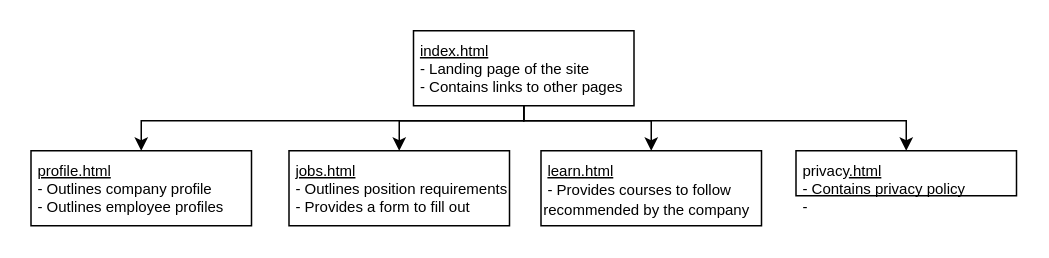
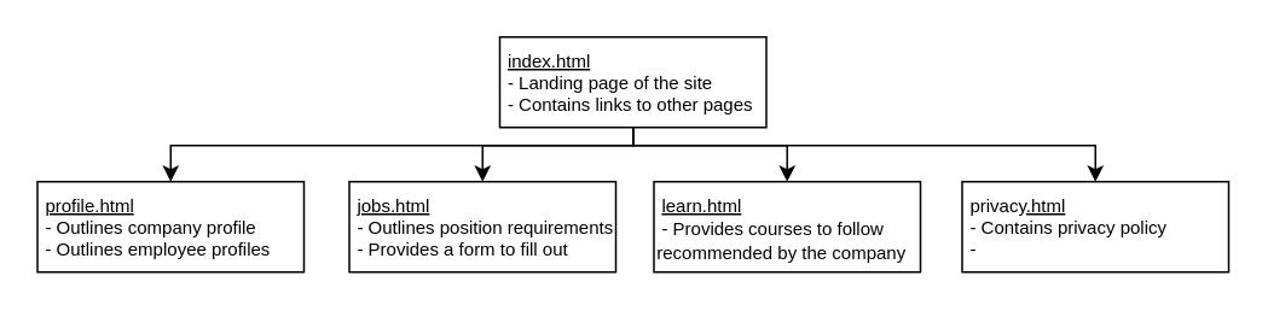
  <mxCell id="0" />
  <mxCell id="1" parent="0" />
  <mxCell id="2" style="edgeStyle=orthogonalEdgeStyle;rounded=0;orthogonalLoop=1;jettySize=auto;html=1;entryX=0.5;entryY=0;entryDx=0;entryDy=0;" edge="1" parent="1" source="6" target="10"><mxGeometry relative="1" as="geometry"><Array as="points"><mxPoint x="348" y="80" /><mxPoint x="604" y="80" /></Array></mxGeometry></mxCell>
  <mxCell id="3" style="edgeStyle=orthogonalEdgeStyle;rounded=0;orthogonalLoop=1;jettySize=auto;html=1;entryX=0.5;entryY=0;entryDx=0;entryDy=0;" edge="1" parent="1" source="6" target="8"><mxGeometry relative="1" as="geometry"><Array as="points"><mxPoint x="348" y="80" /><mxPoint x="434" y="80" /></Array></mxGeometry></mxCell>
  <mxCell id="4" style="edgeStyle=orthogonalEdgeStyle;rounded=0;orthogonalLoop=1;jettySize=auto;html=1;entryX=0.5;entryY=0;entryDx=0;entryDy=0;" edge="1" parent="1" source="6" target="7"><mxGeometry relative="1" as="geometry"><Array as="points"><mxPoint x="348" y="80" /><mxPoint x="266" y="80" /></Array></mxGeometry></mxCell>
  <mxCell id="5" style="edgeStyle=orthogonalEdgeStyle;rounded=0;orthogonalLoop=1;jettySize=auto;html=1;entryX=0.5;entryY=0;entryDx=0;entryDy=0;" edge="1" parent="1" source="6" target="9"><mxGeometry relative="1" as="geometry"><Array as="points"><mxPoint x="348" y="80" /><mxPoint x="94" y="80" /></Array></mxGeometry></mxCell>
  <mxCell id="6" value="&lt;div style=&quot;line-height: 100%;&quot;&gt;&lt;font style=&quot;font-size: 10px; line-height: 100%;&quot;&gt;&amp;nbsp;&lt;u&gt;index.html&lt;/u&gt;&lt;/font&gt;&lt;div&gt;&lt;font style=&quot;font-size: 10px; line-height: 100%;&quot;&gt;&amp;nbsp;- Landing page of the site&lt;/font&gt;&lt;/div&gt;&lt;div&gt;&lt;font style=&quot;font-size: 10px; line-height: 100%;&quot;&gt;&amp;nbsp;- Contains links to other pages&lt;/font&gt;&lt;/div&gt;&lt;/div&gt;" style="rounded=0;whiteSpace=wrap;html=1;align=left;verticalAlign=top;" parent="1" vertex="1"><mxGeometry x="275" y="20" width="147" height="50" as="geometry" /></mxCell>
  <mxCell id="7" value="&lt;div style=&quot;line-height: 100%;&quot;&gt;&lt;font style=&quot;font-size: 10px; line-height: 100%;&quot;&gt;&amp;nbsp;&lt;u&gt;jobs.html&lt;/u&gt;&lt;/font&gt;&lt;div&gt;&lt;font style=&quot;font-size: 10px; line-height: 100%;&quot;&gt;&amp;nbsp;- Outlines position requirements&lt;/font&gt;&lt;/div&gt;&lt;div&gt;&lt;font style=&quot;font-size: 10px; line-height: 100%;&quot;&gt;&amp;nbsp;- Provides a form to fill out&lt;/font&gt;&lt;/div&gt;&lt;/div&gt;" style="rounded=0;whiteSpace=wrap;html=1;align=left;verticalAlign=top;" parent="1" vertex="1"><mxGeometry x="192" y="100" width="147" height="50" as="geometry" /></mxCell>
  <mxCell id="8" value="&lt;div style=&quot;line-height: 100%;&quot;&gt;&lt;span style=&quot;font-size: 10px;&quot;&gt;&amp;nbsp;&lt;u&gt;learn.html&lt;/u&gt;&lt;/span&gt;&lt;/div&gt;&lt;div style=&quot;line-height: 100%;&quot;&gt;&lt;span style=&quot;font-size: 10px;&quot;&gt;&amp;nbsp;- Provides courses to follow recommended by the company&lt;/span&gt;&lt;/div&gt;" style="rounded=0;whiteSpace=wrap;html=1;align=left;verticalAlign=top;" parent="1" vertex="1"><mxGeometry x="360" y="100" width="147" height="50" as="geometry" /></mxCell>
  <mxCell id="9" value="&lt;div style=&quot;line-height: 100%;&quot;&gt;&lt;font style=&quot;font-size: 10px; line-height: 100%;&quot;&gt;&amp;nbsp;&lt;u&gt;profile.html&lt;/u&gt;&lt;/font&gt;&lt;div&gt;&lt;font style=&quot;font-size: 10px; line-height: 100%;&quot;&gt;&amp;nbsp;- Outlines company profile&lt;/font&gt;&lt;/div&gt;&lt;div&gt;&lt;span style=&quot;font-size: 10px;&quot;&gt;&amp;nbsp;- Outlines employee profiles&lt;/span&gt;&lt;/div&gt;&lt;/div&gt;" style="rounded=0;whiteSpace=wrap;html=1;align=left;verticalAlign=top;" parent="1" vertex="1"><mxGeometry x="20" y="100" width="147" height="50" as="geometry" /></mxCell>
- <mxCell id="10" value="&lt;div style=&quot;line-height: 100%;&quot;&gt;&lt;font style=&quot;font-size: 10px; line-height: 100%;&quot;&gt;&amp;nbsp;privacy&lt;u&gt;.html&lt;/u&gt;&lt;/font&gt;&lt;div&gt;&lt;font style=&quot;font-size: 10px; line-height: 100%;&quot;&gt;&amp;nbsp;- Contains privacy policy&lt;/font&gt;&lt;/div&gt;&lt;div&gt;&lt;font style=&quot;font-size: 10px; line-height: 100%;&quot;&gt;&amp;nbsp;-&amp;nbsp;&lt;/font&gt;&lt;/div&gt;&lt;/div&gt;" style="rounded=0;whiteSpace=wrap;html=1;align=left;verticalAlign=top;" vertex="1" parent="1"><mxGeometry x="530" y="100" width="147" height="30" as="geometry" /></mxCell>
+ <mxCell id="10" value="&lt;div style=&quot;line-height: 100%;&quot;&gt;&lt;font style=&quot;font-size: 10px; line-height: 100%;&quot;&gt;&amp;nbsp;privacy&lt;u&gt;.html&lt;/u&gt;&lt;/font&gt;&lt;div&gt;&lt;font style=&quot;font-size: 10px; line-height: 100%;&quot;&gt;&amp;nbsp;- Contains privacy policy&lt;/font&gt;&lt;/div&gt;&lt;div&gt;&lt;font style=&quot;font-size: 10px; line-height: 100%;&quot;&gt;&amp;nbsp;-&amp;nbsp;&lt;/font&gt;&lt;/div&gt;&lt;/div&gt;" style="rounded=0;whiteSpace=wrap;html=1;align=left;verticalAlign=top;" vertex="1" parent="1"><mxGeometry x="530" y="100" width="147" height="50" as="geometry" /></mxCell>
